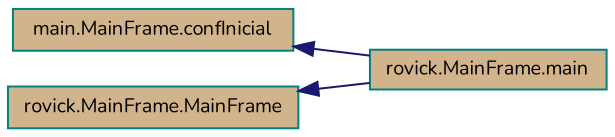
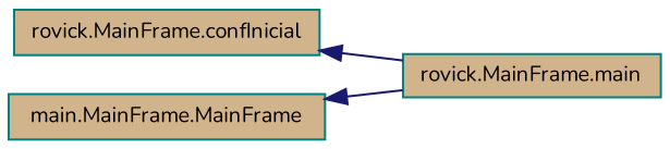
  digraph {
    fontname=Nunito
    rankdir=LR
    node [color=teal fillcolor=tan fontname=Nunito fontsize=10 shape=record style=filled]
    edge [color=midnightblue dir=back fontname=Nunito fontsize=10 labelfontname=Helvetica labelfontsize=10 style=solid]
-   n1 [fontcolor=black height=0.2 label="main.MainFrame.confInicial" width=0.4]
+   n1 [fontcolor=black height=0.2 label="rovick.MainFrame.confInicial" width=0.4]
    n2 [height=0.2 label="rovick.MainFrame.main" width=0.4]
-   n3 [height=0.2 label="rovick.MainFrame.MainFrame" width=0.4]
+   n3 [height=0.2 label="main.MainFrame.MainFrame" width=0.4]
    n1 -> n2
    n3 -> n2
  }
